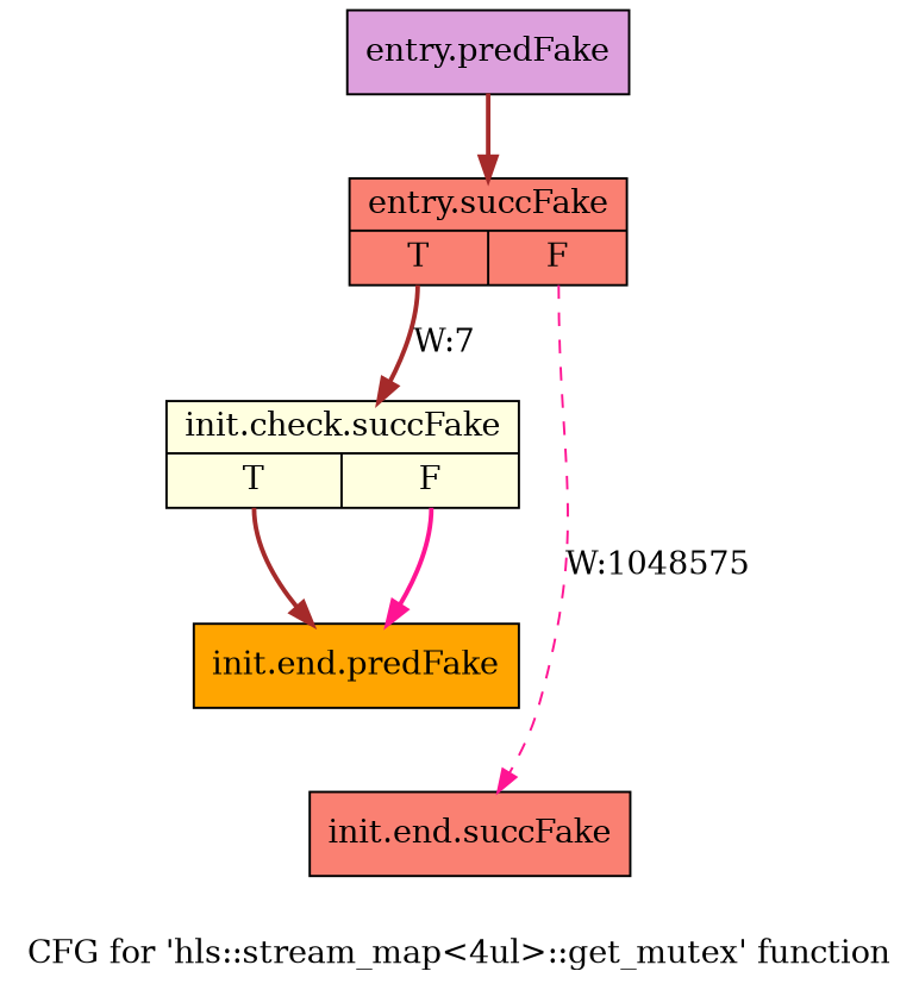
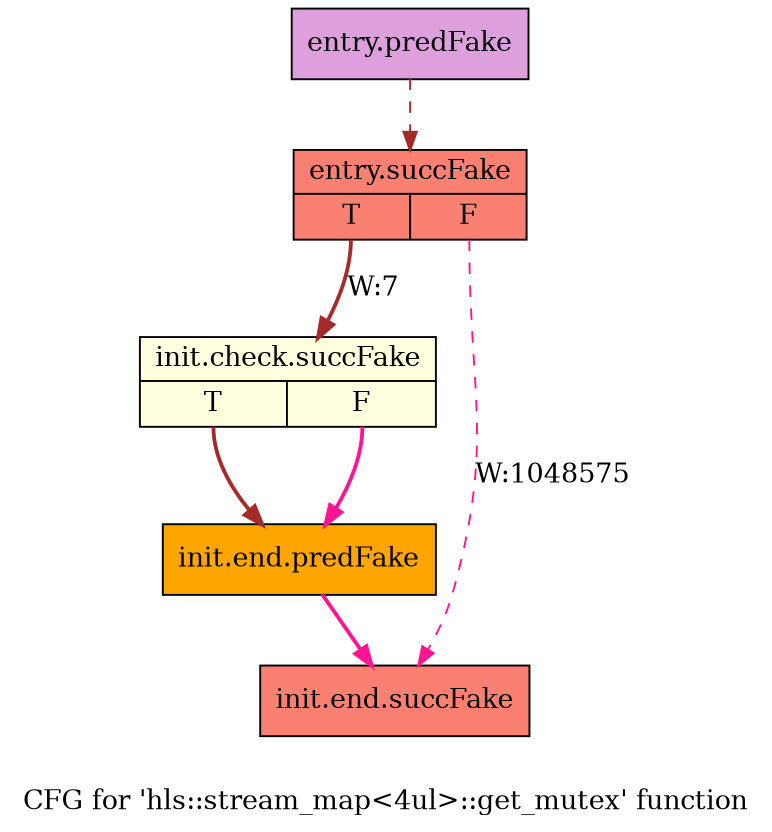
  digraph {
    fontname="DejaVu Serif"
    label="CFG for 'hls::stream_map\<4ul\>::get_mutex' function"
    node [filename="/tools/Xilinx/Vitis_HLS/2023.1/include/hls_stream.h" fillcolor=salmon fontname="DejaVu Serif" linenumber=327 shape=record style=filled]
    edge [color=brown filename="/tools/Xilinx/Vitis_HLS/2023.1/include/hls_stream.h" fontname="DejaVu Serif" style=bold]
    n1 [fillcolor=plum label="{entry.predFake}"]
    n2 [label="{entry.succFake|{<s0>T|<s1>F}}"]
    n3 [fillcolor=lightyellow label="{init.check.succFake|{<s0>T|<s1>F}}"]
    n4 [label="{init.end.succFake}" linenumber=328]
    n5 [fillcolor=orange label="{init.end.predFake}" linenumber=328]
-   n1 -> n2 [execusionnum=16]
+   n1 -> n2 [execusionnum=16 style=dashed]
    n2 -> n3 [execusionnum=0 label="W:7" tailport=s0]
    n2 -> n4 [color=deeppink label="W:1048575" style=dashed tailport=s1 filename=""]
    n3 -> n5 [execusionnum=0 tailport=s0]
    n3 -> n5 [color=deeppink tailport=s1 filename=""]
+   n5 -> n4 [color=deeppink execusionnum=1048574]
  }
